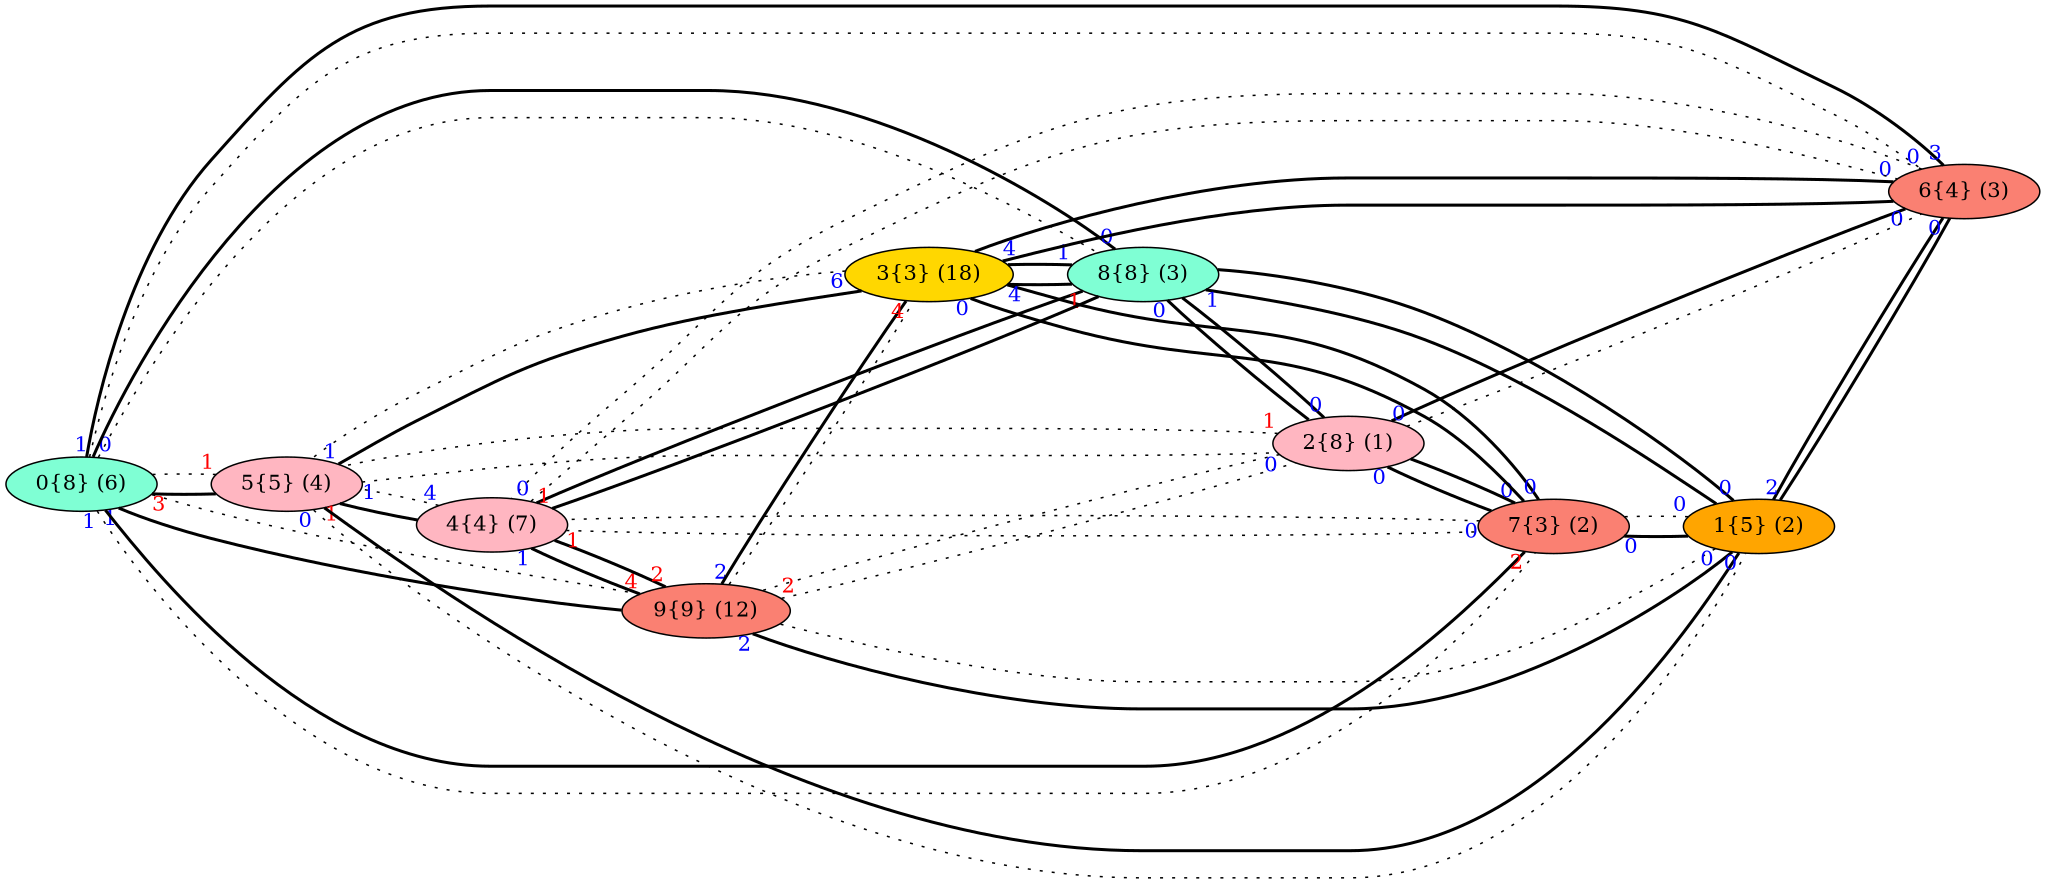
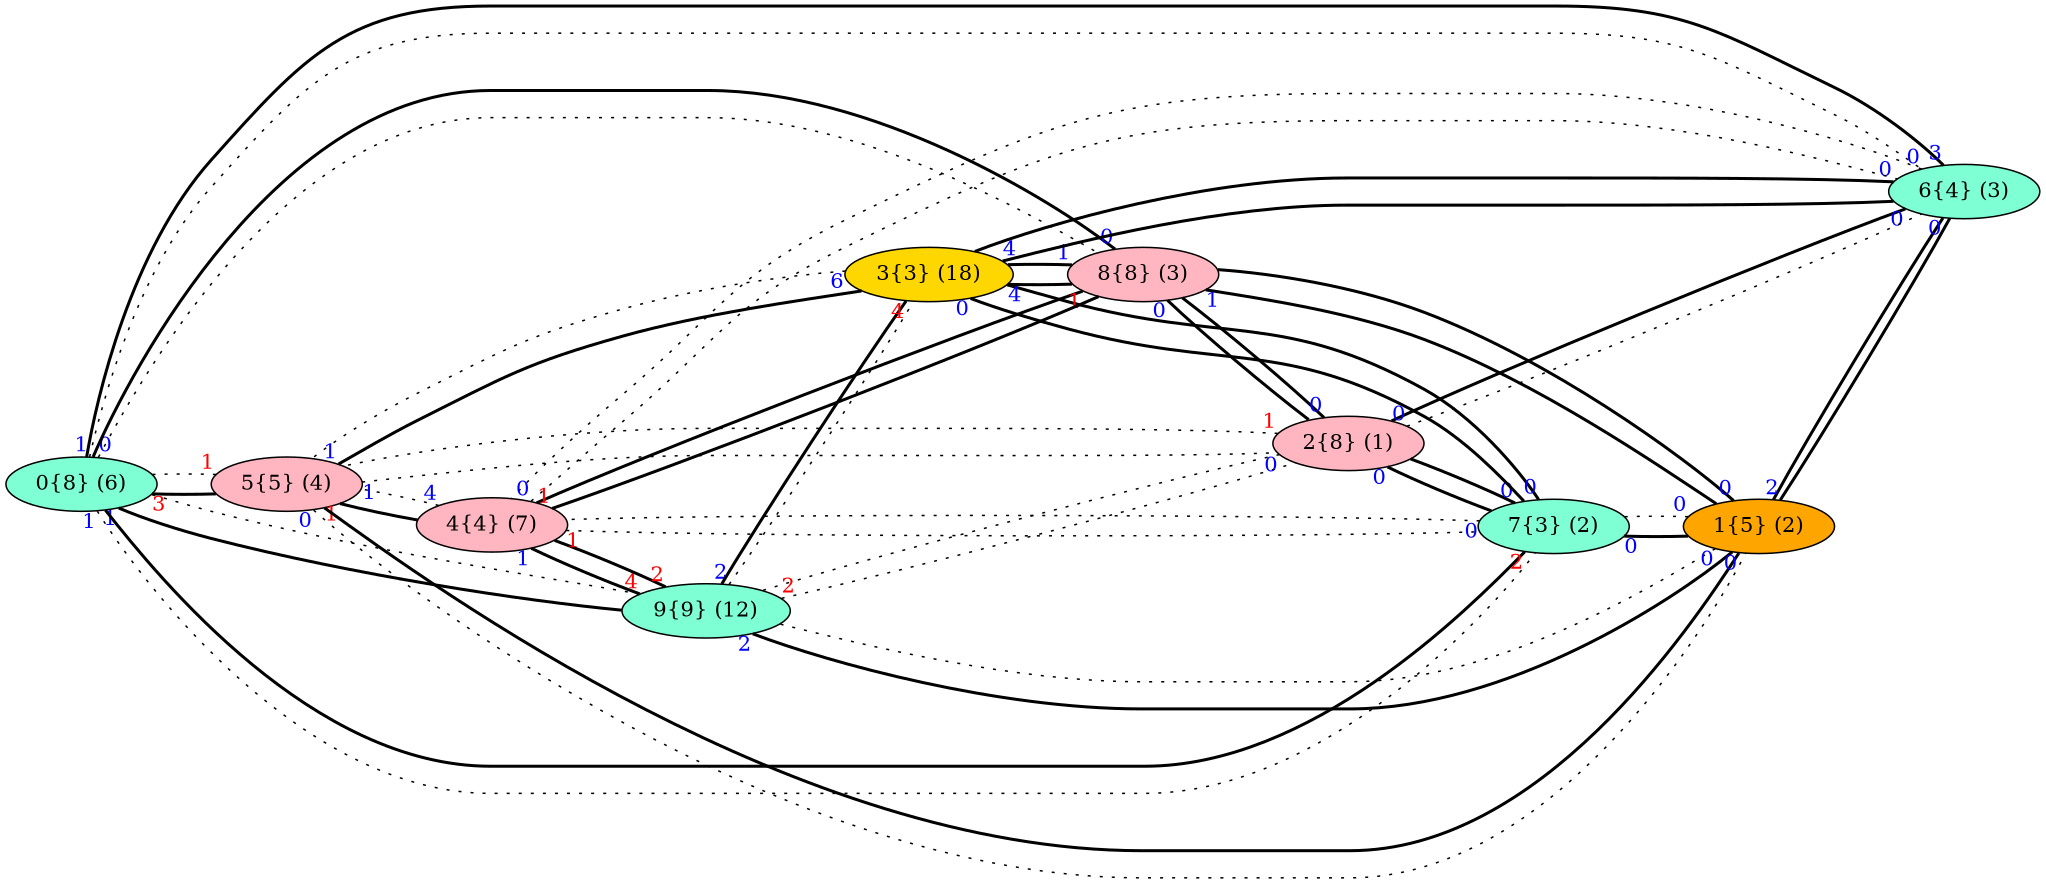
  graph {
    rankdir=LR
    splines=true
    node [fillcolor=lightpink style=filled]
    edge [fontcolor=blue style=bold taillabel=0]
    n1 [fillcolor=aquamarine label="0{8} (6)"]
    n2 [label="5{5} (4)"]
-   n3 [fillcolor=salmon label="6{4} (3)"]
-   n4 [fillcolor=salmon label="7{3} (2)"]
-   n5 [fillcolor=aquamarine label="8{8} (3)"]
-   n6 [fillcolor=salmon label="9{9} (12)"]
+   n3 [fillcolor=aquamarine label="6{4} (3)"]
+   n4 [fillcolor=aquamarine label="7{3} (2)"]
+   n5 [label="8{8} (3)"]
+   n6 [fillcolor=aquamarine label="9{9} (12)"]
    n7 [fillcolor=orange label="1{5} (2)"]
    n8 [label="2{8} (1)"]
    n9 [fillcolor=gold label="3{3} (18)"]
    n10 [label="4{4} (7)"]
    n1 -- n2 [fontcolor=red taillabel=3]
    n1 -- n3 [style=dotted taillabel=1]
    n1 -- n4 [style=dotted taillabel=1]
    n1 -- n5 [style=dotted]
    n1 -- n6 [taillabel=1]
    n2 -- n1 [fontcolor=red style=dotted taillabel=1]
    n2 -- n7 [style=dotted]
    n2 -- n8 [style=dotted taillabel=1]
    n2 -- n9 [taillabel=1]
    n2 -- n10 [fontcolor=red taillabel=1]
    n3 -- n1 [taillabel=3]
    n3 -- n7
    n3 -- n8
    n3 -- n9
    n3 -- n10 [style=dotted]
    n4 -- n1 [fontcolor=red taillabel=2]
    n4 -- n7
    n4 -- n8
    n4 -- n9
    n4 -- n10 [style=dotted]
    n5 -- n1
    n5 -- n7 [taillabel=1]
    n5 -- n8
    n5 -- n9 [taillabel=1]
    n5 -- n10 [fontcolor=red taillabel=1]
    n6 -- n1 [fontcolor=red style=dotted taillabel=4]
    n6 -- n7 [taillabel=2]
    n6 -- n8 [fontcolor=red style=dotted taillabel=2]
    n6 -- n9 [style=dotted taillabel=2]
    n6 -- n10 [fontcolor=red taillabel=2]
    n7 -- n2
    n7 -- n3 [taillabel=2]
    n7 -- n4 [style=dotted]
    n7 -- n5
    n7 -- n6 [style=dotted]
    n8 -- n2 [fontcolor=red style=dotted taillabel=1]
    n8 -- n3 [style=dotted]
    n8 -- n4
    n8 -- n5
    n8 -- n6 [style=dotted]
    n9 -- n2 [style=dotted taillabel=6]
    n9 -- n3 [taillabel=4]
    n9 -- n4
    n9 -- n5 [taillabel=4]
    n9 -- n6 [fontcolor=red taillabel=4]
    n10 -- n2 [style=dotted taillabel=4]
    n10 -- n3 [style=dotted]
    n10 -- n4 [fontcolor=red style=dotted taillabel=1]
    n10 -- n5 [fontcolor=red taillabel=1]
    n10 -- n6 [taillabel=1]
  }
